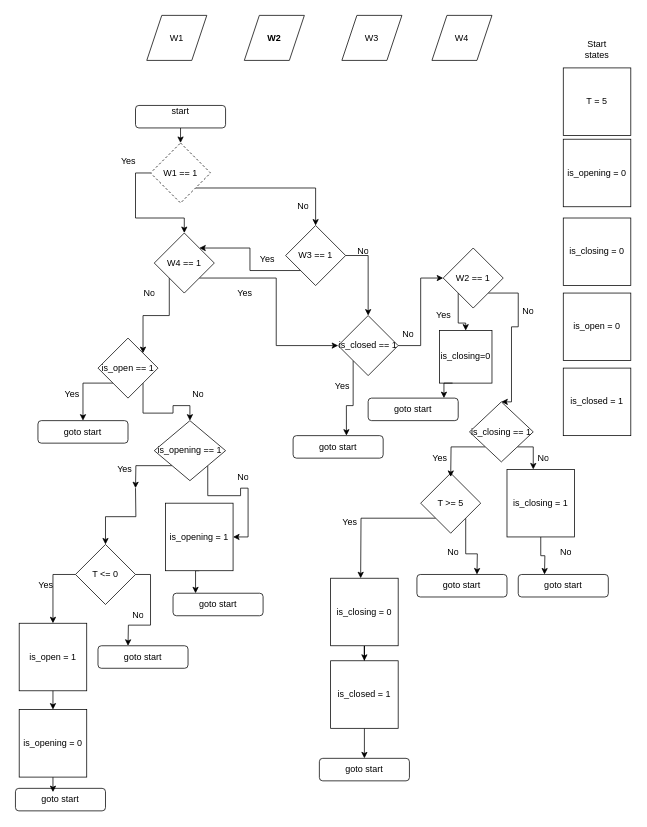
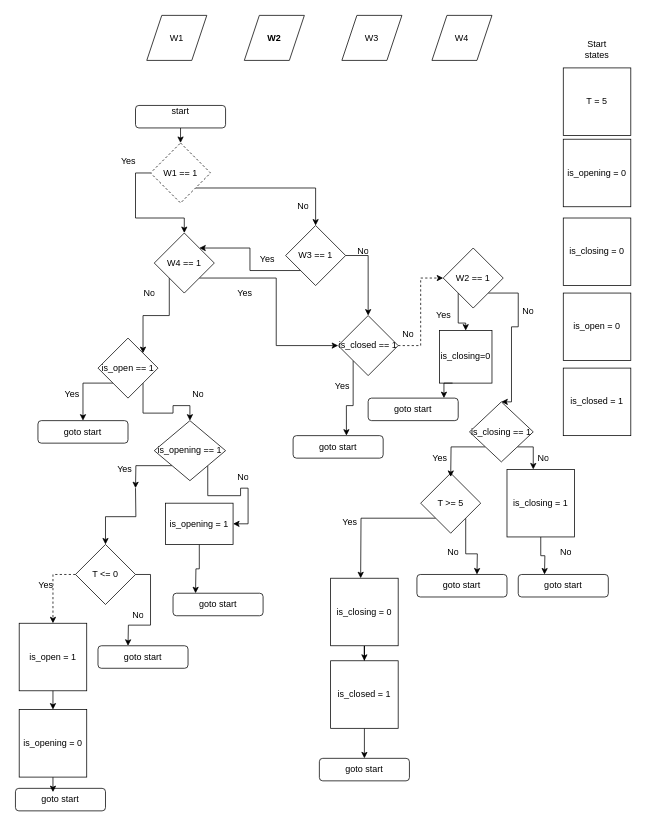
  <mxCell id="0" />
  <mxCell id="1" parent="0" />
  <mxCell id="2" style="edgeStyle=orthogonalEdgeStyle;rounded=0;orthogonalLoop=1;jettySize=auto;html=1;exitX=1;exitY=1;exitDx=0;exitDy=0;entryX=0.5;entryY=0;entryDx=0;entryDy=0;" edge="1" parent="1" source="4" target="15"><mxGeometry relative="1" as="geometry" /></mxCell>
  <mxCell id="3" style="edgeStyle=orthogonalEdgeStyle;rounded=0;orthogonalLoop=1;jettySize=auto;html=1;exitX=0;exitY=0.5;exitDx=0;exitDy=0;entryX=0.5;entryY=0;entryDx=0;entryDy=0;" edge="1" parent="1" source="4" target="64"><mxGeometry relative="1" as="geometry" /></mxCell>
  <mxCell id="4" value="W1 == 1" style="rhombus;whiteSpace=wrap;html=1;dashed=1;" vertex="1" parent="1"><mxGeometry x="200" y="190" width="80" height="80" as="geometry" /></mxCell>
  <mxCell id="5" value="W4" style="shape=parallelogram;perimeter=parallelogramPerimeter;whiteSpace=wrap;html=1;fixedSize=1;" vertex="1" parent="1"><mxGeometry x="575" y="20" width="80" height="60" as="geometry" /></mxCell>
  <mxCell id="6" value="W3" style="shape=parallelogram;perimeter=parallelogramPerimeter;whiteSpace=wrap;html=1;fixedSize=1;" vertex="1" parent="1"><mxGeometry x="455" y="20" width="80" height="60" as="geometry" /></mxCell>
  <mxCell id="7" value="W2" style="shape=parallelogram;perimeter=parallelogramPerimeter;whiteSpace=wrap;html=1;fixedSize=1;fontStyle=1" vertex="1" parent="1"><mxGeometry x="325" y="20" width="80" height="60" as="geometry" /></mxCell>
  <mxCell id="8" value="W1" style="shape=parallelogram;perimeter=parallelogramPerimeter;whiteSpace=wrap;html=1;fixedSize=1;" vertex="1" parent="1"><mxGeometry x="195" y="20" width="80" height="60" as="geometry" /></mxCell>
  <mxCell id="9" value="No" style="text;strokeColor=none;fillColor=none;align=left;verticalAlign=middle;spacingLeft=4;spacingRight=4;overflow=hidden;points=[[0,0.5],[1,0.5]];portConstraint=eastwest;rotatable=0;whiteSpace=wrap;html=1;" vertex="1" parent="1"><mxGeometry x="390" y="260" width="30" height="30" as="geometry" /></mxCell>
  <mxCell id="10" style="edgeStyle=orthogonalEdgeStyle;rounded=0;orthogonalLoop=1;jettySize=auto;html=1;exitX=0.5;exitY=1;exitDx=0;exitDy=0;entryX=0.5;entryY=0;entryDx=0;entryDy=0;" edge="1" parent="1" source="11"><mxGeometry relative="1" as="geometry"><mxPoint x="260" y="790" as="targetPoint" /></mxGeometry></mxCell>
- <mxCell id="11" value="is_opening = 1" style="whiteSpace=wrap;html=1;aspect=fixed;" vertex="1" parent="1"><mxGeometry x="220" y="670" width="90" height="90" as="geometry" /></mxCell>
+ <mxCell id="11" value="is_opening = 1" style="whiteSpace=wrap;html=1;aspect=fixed;" vertex="1" parent="1"><mxGeometry x="220" y="670" width="90" height="55" as="geometry" /></mxCell>
  <mxCell id="12" value="is_opening = 0" style="whiteSpace=wrap;html=1;aspect=fixed;" vertex="1" parent="1"><mxGeometry x="750" y="185" width="90" height="90" as="geometry" /></mxCell>
  <mxCell id="13" style="edgeStyle=orthogonalEdgeStyle;rounded=0;orthogonalLoop=1;jettySize=auto;html=1;exitX=1;exitY=0.5;exitDx=0;exitDy=0;" edge="1" parent="1" source="15" target="45"><mxGeometry relative="1" as="geometry" /></mxCell>
  <mxCell id="14" style="edgeStyle=orthogonalEdgeStyle;rounded=0;orthogonalLoop=1;jettySize=auto;html=1;exitX=0;exitY=1;exitDx=0;exitDy=0;entryX=1;entryY=0;entryDx=0;entryDy=0;" edge="1" parent="1" source="15" target="64"><mxGeometry relative="1" as="geometry" /></mxCell>
  <mxCell id="15" value="W3 == 1" style="rhombus;whiteSpace=wrap;html=1;" vertex="1" parent="1"><mxGeometry x="380" y="300" width="80" height="80" as="geometry" /></mxCell>
  <mxCell id="16" value="Yes" style="text;strokeColor=none;fillColor=none;align=left;verticalAlign=middle;spacingLeft=4;spacingRight=4;overflow=hidden;points=[[0,0.5],[1,0.5]];portConstraint=eastwest;rotatable=0;whiteSpace=wrap;html=1;" vertex="1" parent="1"><mxGeometry x="340" y="330" width="30" height="30" as="geometry" /></mxCell>
  <mxCell id="17" value="Start states" style="text;html=1;align=center;verticalAlign=middle;whiteSpace=wrap;rounded=0;" vertex="1" parent="1"><mxGeometry x="765" y="50" width="60" height="30" as="geometry" /></mxCell>
  <mxCell id="18" style="edgeStyle=orthogonalEdgeStyle;rounded=0;orthogonalLoop=1;jettySize=auto;html=1;exitX=1;exitY=1;exitDx=0;exitDy=0;entryX=0.75;entryY=0;entryDx=0;entryDy=0;" edge="1" parent="1" source="20"><mxGeometry relative="1" as="geometry"><mxPoint x="635" y="765" as="targetPoint" /></mxGeometry></mxCell>
  <mxCell id="19" style="edgeStyle=orthogonalEdgeStyle;rounded=0;orthogonalLoop=1;jettySize=auto;html=1;exitX=0;exitY=1;exitDx=0;exitDy=0;" edge="1" parent="1" source="20"><mxGeometry relative="1" as="geometry"><mxPoint x="480" y="770" as="targetPoint" /></mxGeometry></mxCell>
  <mxCell id="20" value="T &amp;gt;= 5" style="rhombus;whiteSpace=wrap;html=1;" vertex="1" parent="1"><mxGeometry x="560" y="630" width="80" height="80" as="geometry" /></mxCell>
  <mxCell id="21" value="Yes" style="text;strokeColor=none;fillColor=none;align=left;verticalAlign=middle;spacingLeft=4;spacingRight=4;overflow=hidden;points=[[0,0.5],[1,0.5]];portConstraint=eastwest;rotatable=0;whiteSpace=wrap;html=1;" vertex="1" parent="1"><mxGeometry x="155" y="200" width="30" height="30" as="geometry" /></mxCell>
  <mxCell id="22" style="edgeStyle=orthogonalEdgeStyle;rounded=0;orthogonalLoop=1;jettySize=auto;html=1;entryX=0.5;entryY=0;entryDx=0;entryDy=0;" edge="1" parent="1" target="25"><mxGeometry relative="1" as="geometry"><mxPoint x="180" y="650" as="sourcePoint" /></mxGeometry></mxCell>
- <mxCell id="23" style="edgeStyle=orthogonalEdgeStyle;rounded=0;orthogonalLoop=1;jettySize=auto;html=1;exitX=0;exitY=0.5;exitDx=0;exitDy=0;entryX=0.5;entryY=0;entryDx=0;entryDy=0;" edge="1" parent="1" source="25" target="40"><mxGeometry relative="1" as="geometry"><mxPoint x="75" y="825" as="targetPoint" /></mxGeometry></mxCell>
+ <mxCell id="23" style="edgeStyle=orthogonalEdgeStyle;rounded=0;orthogonalLoop=1;jettySize=auto;html=1;exitX=0;exitY=0.5;exitDx=0;exitDy=0;entryX=0.5;entryY=0;entryDx=0;entryDy=0;dashed=1;" edge="1" parent="1" source="25" target="40"><mxGeometry relative="1" as="geometry"><mxPoint x="75" y="825" as="targetPoint" /></mxGeometry></mxCell>
  <mxCell id="24" style="edgeStyle=orthogonalEdgeStyle;rounded=0;orthogonalLoop=1;jettySize=auto;html=1;exitX=1;exitY=0.5;exitDx=0;exitDy=0;" edge="1" parent="1" source="25"><mxGeometry relative="1" as="geometry"><mxPoint x="170" y="860" as="targetPoint" /></mxGeometry></mxCell>
  <mxCell id="25" value="T &amp;lt;= 0" style="rhombus;whiteSpace=wrap;html=1;" vertex="1" parent="1"><mxGeometry x="100" y="725" width="80" height="80" as="geometry" /></mxCell>
  <mxCell id="26" value="Yes" style="text;strokeColor=none;fillColor=none;align=left;verticalAlign=middle;spacingLeft=4;spacingRight=4;overflow=hidden;points=[[0,0.5],[1,0.5]];portConstraint=eastwest;rotatable=0;whiteSpace=wrap;html=1;" vertex="1" parent="1"><mxGeometry x="45" y="765" width="30" height="30" as="geometry" /></mxCell>
  <mxCell id="27" value="No" style="text;strokeColor=none;fillColor=none;align=left;verticalAlign=middle;spacingLeft=4;spacingRight=4;overflow=hidden;points=[[0,0.5],[1,0.5]];portConstraint=eastwest;rotatable=0;whiteSpace=wrap;html=1;" vertex="1" parent="1"><mxGeometry x="170" y="805" width="30" height="30" as="geometry" /></mxCell>
  <mxCell id="28" value="is_closing = 0" style="whiteSpace=wrap;html=1;aspect=fixed;" vertex="1" parent="1"><mxGeometry x="750" y="290" width="90" height="90" as="geometry" /></mxCell>
  <mxCell id="29" value="is_open = 0" style="whiteSpace=wrap;html=1;aspect=fixed;" vertex="1" parent="1"><mxGeometry x="750" y="390" width="90" height="90" as="geometry" /></mxCell>
  <mxCell id="30" value="is_closed = 1" style="whiteSpace=wrap;html=1;aspect=fixed;" vertex="1" parent="1"><mxGeometry x="750" y="490" width="90" height="90" as="geometry" /></mxCell>
  <mxCell id="31" style="edgeStyle=orthogonalEdgeStyle;rounded=0;orthogonalLoop=1;jettySize=auto;html=1;exitX=0;exitY=1;exitDx=0;exitDy=0;" edge="1" parent="1" source="33"><mxGeometry relative="1" as="geometry"><mxPoint x="110" y="560" as="targetPoint" /></mxGeometry></mxCell>
  <mxCell id="32" style="edgeStyle=orthogonalEdgeStyle;rounded=0;orthogonalLoop=1;jettySize=auto;html=1;exitX=1;exitY=1;exitDx=0;exitDy=0;entryX=0.5;entryY=0;entryDx=0;entryDy=0;" edge="1" parent="1" source="33" target="50"><mxGeometry relative="1" as="geometry"><mxPoint x="230" y="550" as="targetPoint" /></mxGeometry></mxCell>
  <mxCell id="33" value="is_open == 1" style="rhombus;whiteSpace=wrap;html=1;" vertex="1" parent="1"><mxGeometry x="130" y="450" width="80" height="80" as="geometry" /></mxCell>
  <mxCell id="34" value="Yes" style="text;strokeColor=none;fillColor=none;align=left;verticalAlign=middle;spacingLeft=4;spacingRight=4;overflow=hidden;points=[[0,0.5],[1,0.5]];portConstraint=eastwest;rotatable=0;whiteSpace=wrap;html=1;" vertex="1" parent="1"><mxGeometry x="80" y="510" width="30" height="30" as="geometry" /></mxCell>
  <mxCell id="35" value="No" style="text;strokeColor=none;fillColor=none;align=left;verticalAlign=middle;spacingLeft=4;spacingRight=4;overflow=hidden;points=[[0,0.5],[1,0.5]];portConstraint=eastwest;rotatable=0;whiteSpace=wrap;html=1;" vertex="1" parent="1"><mxGeometry x="250" y="510" width="30" height="30" as="geometry" /></mxCell>
  <mxCell id="36" style="edgeStyle=orthogonalEdgeStyle;rounded=0;orthogonalLoop=1;jettySize=auto;html=1;exitX=0.5;exitY=1;exitDx=0;exitDy=0;entryX=0.5;entryY=0;entryDx=0;entryDy=0;" edge="1" parent="1" source="37" target="4"><mxGeometry relative="1" as="geometry" /></mxCell>
  <mxCell id="37" value="&lt;div&gt;start&lt;/div&gt;&lt;div&gt;&lt;br&gt;&lt;/div&gt;" style="rounded=1;whiteSpace=wrap;html=1;" vertex="1" parent="1"><mxGeometry x="180" y="140" width="120" height="30" as="geometry" /></mxCell>
  <mxCell id="38" value="goto start" style="rounded=1;whiteSpace=wrap;html=1;" vertex="1" parent="1"><mxGeometry x="50" y="560" width="120" height="30" as="geometry" /></mxCell>
  <mxCell id="39" style="edgeStyle=orthogonalEdgeStyle;rounded=0;orthogonalLoop=1;jettySize=auto;html=1;exitX=0.5;exitY=1;exitDx=0;exitDy=0;entryX=0.5;entryY=0;entryDx=0;entryDy=0;" edge="1" parent="1"><mxGeometry relative="1" as="geometry"><mxPoint x="70" y="915" as="sourcePoint" /><mxPoint x="70" y="945" as="targetPoint" /></mxGeometry></mxCell>
  <mxCell id="40" value="is_open = 1" style="whiteSpace=wrap;html=1;aspect=fixed;" vertex="1" parent="1"><mxGeometry x="25" y="830" width="90" height="90" as="geometry" /></mxCell>
  <mxCell id="41" value="goto start" style="rounded=1;whiteSpace=wrap;html=1;" vertex="1" parent="1"><mxGeometry x="20" y="1050" width="120" height="30" as="geometry" /></mxCell>
  <mxCell id="42" value="goto start" style="rounded=1;whiteSpace=wrap;html=1;" vertex="1" parent="1"><mxGeometry x="555" y="765" width="120" height="30" as="geometry" /></mxCell>
  <mxCell id="43" style="edgeStyle=orthogonalEdgeStyle;rounded=0;orthogonalLoop=1;jettySize=auto;html=1;exitX=0;exitY=1;exitDx=0;exitDy=0;entryX=0.592;entryY=0;entryDx=0;entryDy=0;entryPerimeter=0;" edge="1" parent="1" source="45" target="61"><mxGeometry relative="1" as="geometry"><mxPoint x="460" y="560" as="targetPoint" /></mxGeometry></mxCell>
- <mxCell id="44" style="edgeStyle=orthogonalEdgeStyle;rounded=0;orthogonalLoop=1;jettySize=auto;html=1;exitX=1;exitY=0.5;exitDx=0;exitDy=0;entryX=0;entryY=0.5;entryDx=0;entryDy=0;" edge="1" parent="1" source="45" target="80"><mxGeometry relative="1" as="geometry" /></mxCell>
+ <mxCell id="44" style="edgeStyle=orthogonalEdgeStyle;rounded=0;orthogonalLoop=1;jettySize=auto;html=1;exitX=1;exitY=0.5;exitDx=0;exitDy=0;entryX=0;entryY=0.5;entryDx=0;entryDy=0;dashed=1;" edge="1" parent="1" source="45" target="80"><mxGeometry relative="1" as="geometry" /></mxCell>
  <mxCell id="45" value="is_closed == 1" style="rhombus;whiteSpace=wrap;html=1;" vertex="1" parent="1"><mxGeometry x="450" y="420" width="80" height="80" as="geometry" /></mxCell>
  <mxCell id="46" value="Yes" style="text;strokeColor=none;fillColor=none;align=left;verticalAlign=middle;spacingLeft=4;spacingRight=4;overflow=hidden;points=[[0,0.5],[1,0.5]];portConstraint=eastwest;rotatable=0;whiteSpace=wrap;html=1;" vertex="1" parent="1"><mxGeometry x="440" y="500" width="30" height="30" as="geometry" /></mxCell>
  <mxCell id="47" value="No" style="text;strokeColor=none;fillColor=none;align=left;verticalAlign=middle;spacingLeft=4;spacingRight=4;overflow=hidden;points=[[0,0.5],[1,0.5]];portConstraint=eastwest;rotatable=0;whiteSpace=wrap;html=1;" vertex="1" parent="1"><mxGeometry x="740" y="720" width="30" height="30" as="geometry" /></mxCell>
  <mxCell id="48" style="edgeStyle=orthogonalEdgeStyle;rounded=0;orthogonalLoop=1;jettySize=auto;html=1;exitX=0;exitY=1;exitDx=0;exitDy=0;" edge="1" parent="1" source="50"><mxGeometry relative="1" as="geometry"><mxPoint x="180" y="650" as="targetPoint" /></mxGeometry></mxCell>
  <mxCell id="49" style="edgeStyle=orthogonalEdgeStyle;rounded=0;orthogonalLoop=1;jettySize=auto;html=1;exitX=1;exitY=1;exitDx=0;exitDy=0;entryX=1;entryY=0.5;entryDx=0;entryDy=0;" edge="1" parent="1" source="50" target="11"><mxGeometry relative="1" as="geometry"><mxPoint x="320" y="640" as="targetPoint" /></mxGeometry></mxCell>
  <mxCell id="50" value="is_opening == 1" style="rhombus;whiteSpace=wrap;html=1;" vertex="1" parent="1"><mxGeometry x="205" y="560" width="95" height="80" as="geometry" /></mxCell>
  <mxCell id="51" value="Yes" style="text;strokeColor=none;fillColor=none;align=left;verticalAlign=middle;spacingLeft=4;spacingRight=4;overflow=hidden;points=[[0,0.5],[1,0.5]];portConstraint=eastwest;rotatable=0;whiteSpace=wrap;html=1;" vertex="1" parent="1"><mxGeometry x="150" y="610" width="30" height="30" as="geometry" /></mxCell>
  <mxCell id="52" value="No" style="text;strokeColor=none;fillColor=none;align=left;verticalAlign=middle;spacingLeft=4;spacingRight=4;overflow=hidden;points=[[0,0.5],[1,0.5]];portConstraint=eastwest;rotatable=0;whiteSpace=wrap;html=1;" vertex="1" parent="1"><mxGeometry x="310" y="620" width="30" height="30" as="geometry" /></mxCell>
  <mxCell id="53" value="goto start" style="rounded=1;whiteSpace=wrap;html=1;" vertex="1" parent="1"><mxGeometry x="230" y="790" width="120" height="30" as="geometry" /></mxCell>
  <mxCell id="54" value="" style="edgeStyle=orthogonalEdgeStyle;rounded=0;orthogonalLoop=1;jettySize=auto;html=1;" edge="1" parent="1" source="55"><mxGeometry relative="1" as="geometry"><mxPoint x="70" y="1055" as="targetPoint" /></mxGeometry></mxCell>
  <mxCell id="55" value="is_opening = 0" style="whiteSpace=wrap;html=1;aspect=fixed;" vertex="1" parent="1"><mxGeometry x="25" y="945" width="90" height="90" as="geometry" /></mxCell>
  <mxCell id="56" style="edgeStyle=orthogonalEdgeStyle;rounded=0;orthogonalLoop=1;jettySize=auto;html=1;exitX=0;exitY=1;exitDx=0;exitDy=0;" edge="1" parent="1" source="58"><mxGeometry relative="1" as="geometry"><mxPoint x="600" y="635" as="targetPoint" /></mxGeometry></mxCell>
  <mxCell id="57" style="edgeStyle=orthogonalEdgeStyle;rounded=0;orthogonalLoop=1;jettySize=auto;html=1;exitX=1;exitY=1;exitDx=0;exitDy=0;" edge="1" parent="1" source="58"><mxGeometry relative="1" as="geometry"><mxPoint x="710" y="625" as="targetPoint" /></mxGeometry></mxCell>
  <mxCell id="58" value="is_closing == 1" style="rhombus;whiteSpace=wrap;html=1;" vertex="1" parent="1"><mxGeometry x="625" y="535" width="85" height="80" as="geometry" /></mxCell>
  <mxCell id="59" value="Yes" style="text;strokeColor=none;fillColor=none;align=left;verticalAlign=middle;spacingLeft=4;spacingRight=4;overflow=hidden;points=[[0,0.5],[1,0.5]];portConstraint=eastwest;rotatable=0;whiteSpace=wrap;html=1;" vertex="1" parent="1"><mxGeometry x="570" y="595" width="30" height="30" as="geometry" /></mxCell>
  <mxCell id="60" value="No" style="text;strokeColor=none;fillColor=none;align=left;verticalAlign=middle;spacingLeft=4;spacingRight=4;overflow=hidden;points=[[0,0.5],[1,0.5]];portConstraint=eastwest;rotatable=0;whiteSpace=wrap;html=1;" vertex="1" parent="1"><mxGeometry x="710" y="595" width="30" height="30" as="geometry" /></mxCell>
  <mxCell id="61" value="goto start" style="rounded=1;whiteSpace=wrap;html=1;" vertex="1" parent="1"><mxGeometry x="390" y="580" width="120" height="30" as="geometry" /></mxCell>
  <mxCell id="62" style="edgeStyle=orthogonalEdgeStyle;rounded=0;orthogonalLoop=1;jettySize=auto;html=1;exitX=0;exitY=1;exitDx=0;exitDy=0;entryX=1;entryY=0;entryDx=0;entryDy=0;" edge="1" parent="1" source="64" target="33"><mxGeometry relative="1" as="geometry" /></mxCell>
  <mxCell id="63" style="edgeStyle=orthogonalEdgeStyle;rounded=0;orthogonalLoop=1;jettySize=auto;html=1;exitX=1;exitY=1;exitDx=0;exitDy=0;entryX=0;entryY=0.5;entryDx=0;entryDy=0;" edge="1" parent="1" source="64" target="45"><mxGeometry relative="1" as="geometry" /></mxCell>
  <mxCell id="64" value="W4 == 1" style="rhombus;whiteSpace=wrap;html=1;" vertex="1" parent="1"><mxGeometry x="205" y="310" width="80" height="80" as="geometry" /></mxCell>
  <mxCell id="65" value="Yes" style="text;strokeColor=none;fillColor=none;align=left;verticalAlign=middle;spacingLeft=4;spacingRight=4;overflow=hidden;points=[[0,0.5],[1,0.5]];portConstraint=eastwest;rotatable=0;whiteSpace=wrap;html=1;" vertex="1" parent="1"><mxGeometry x="310" y="380" width="30" height="20" as="geometry" /></mxCell>
  <mxCell id="66" value="No" style="text;strokeColor=none;fillColor=none;align=left;verticalAlign=middle;spacingLeft=4;spacingRight=4;overflow=hidden;points=[[0,0.5],[1,0.5]];portConstraint=eastwest;rotatable=0;whiteSpace=wrap;html=1;" vertex="1" parent="1"><mxGeometry x="185" y="375" width="30" height="30" as="geometry" /></mxCell>
  <mxCell id="67" style="edgeStyle=orthogonalEdgeStyle;rounded=0;orthogonalLoop=1;jettySize=auto;html=1;exitX=0.5;exitY=1;exitDx=0;exitDy=0;entryX=0.5;entryY=0;entryDx=0;entryDy=0;" edge="1" parent="1" source="68"><mxGeometry relative="1" as="geometry"><mxPoint x="725" y="765" as="targetPoint" /></mxGeometry></mxCell>
  <mxCell id="68" value="is_closing = 1" style="whiteSpace=wrap;html=1;aspect=fixed;" vertex="1" parent="1"><mxGeometry x="675" y="625" width="90" height="90" as="geometry" /></mxCell>
  <mxCell id="69" value="No" style="text;strokeColor=none;fillColor=none;align=left;verticalAlign=middle;spacingLeft=4;spacingRight=4;overflow=hidden;points=[[0,0.5],[1,0.5]];portConstraint=eastwest;rotatable=0;whiteSpace=wrap;html=1;" vertex="1" parent="1"><mxGeometry x="590" y="720" width="30" height="30" as="geometry" /></mxCell>
  <mxCell id="70" value="Yes" style="text;strokeColor=none;fillColor=none;align=left;verticalAlign=middle;spacingLeft=4;spacingRight=4;overflow=hidden;points=[[0,0.5],[1,0.5]];portConstraint=eastwest;rotatable=0;whiteSpace=wrap;html=1;" vertex="1" parent="1"><mxGeometry x="450" y="680" width="30" height="30" as="geometry" /></mxCell>
  <mxCell id="71" value="goto start" style="rounded=1;whiteSpace=wrap;html=1;" vertex="1" parent="1"><mxGeometry x="690" y="765" width="120" height="30" as="geometry" /></mxCell>
  <mxCell id="72" value="T = 5" style="whiteSpace=wrap;html=1;aspect=fixed;" vertex="1" parent="1"><mxGeometry x="750" y="90" width="90" height="90" as="geometry" /></mxCell>
  <mxCell id="73" style="edgeStyle=orthogonalEdgeStyle;rounded=0;orthogonalLoop=1;jettySize=auto;html=1;entryX=0.5;entryY=0;entryDx=0;entryDy=0;" edge="1" parent="1" source="74" target="76"><mxGeometry relative="1" as="geometry" /></mxCell>
  <mxCell id="74" value="is_closing = 0" style="whiteSpace=wrap;html=1;aspect=fixed;" vertex="1" parent="1"><mxGeometry x="440" y="770" width="90" height="90" as="geometry" /></mxCell>
  <mxCell id="75" style="edgeStyle=orthogonalEdgeStyle;rounded=0;orthogonalLoop=1;jettySize=auto;html=1;exitX=0.5;exitY=1;exitDx=0;exitDy=0;" edge="1" parent="1" source="76" target="77"><mxGeometry relative="1" as="geometry" /></mxCell>
  <mxCell id="76" value="is_closed = 1" style="whiteSpace=wrap;html=1;aspect=fixed;" vertex="1" parent="1"><mxGeometry x="440" y="880" width="90" height="90" as="geometry" /></mxCell>
  <mxCell id="77" value="goto start" style="rounded=1;whiteSpace=wrap;html=1;" vertex="1" parent="1"><mxGeometry x="425" y="1010" width="120" height="30" as="geometry" /></mxCell>
  <mxCell id="78" style="edgeStyle=orthogonalEdgeStyle;rounded=0;orthogonalLoop=1;jettySize=auto;html=1;exitX=1;exitY=1;exitDx=0;exitDy=0;entryX=0.5;entryY=0;entryDx=0;entryDy=0;" edge="1" parent="1" source="80" target="58"><mxGeometry relative="1" as="geometry"><mxPoint x="680" y="460" as="targetPoint" /><Array as="points"><mxPoint x="690" y="390" /><mxPoint x="690" y="435" /><mxPoint x="681" y="435" /><mxPoint x="681" y="535" /></Array></mxGeometry></mxCell>
  <mxCell id="79" style="edgeStyle=orthogonalEdgeStyle;rounded=0;orthogonalLoop=1;jettySize=auto;html=1;exitX=0;exitY=1;exitDx=0;exitDy=0;entryX=0.5;entryY=0;entryDx=0;entryDy=0;" edge="1" parent="1" source="80" target="86"><mxGeometry relative="1" as="geometry" /></mxCell>
  <mxCell id="80" value="W2 == 1" style="rhombus;whiteSpace=wrap;html=1;" vertex="1" parent="1"><mxGeometry x="590" y="330" width="80" height="80" as="geometry" /></mxCell>
  <mxCell id="81" value="Yes" style="text;strokeColor=none;fillColor=none;align=left;verticalAlign=middle;spacingLeft=4;spacingRight=4;overflow=hidden;points=[[0,0.5],[1,0.5]];portConstraint=eastwest;rotatable=0;whiteSpace=wrap;html=1;" vertex="1" parent="1"><mxGeometry x="575" y="405" width="30" height="30" as="geometry" /></mxCell>
  <mxCell id="82" value="No" style="text;strokeColor=none;fillColor=none;align=left;verticalAlign=middle;spacingLeft=4;spacingRight=4;overflow=hidden;points=[[0,0.5],[1,0.5]];portConstraint=eastwest;rotatable=0;whiteSpace=wrap;html=1;" vertex="1" parent="1"><mxGeometry x="690" y="400" width="30" height="30" as="geometry" /></mxCell>
  <mxCell id="83" value="goto start" style="rounded=1;whiteSpace=wrap;html=1;" vertex="1" parent="1"><mxGeometry x="490" y="530" width="120" height="30" as="geometry" /></mxCell>
  <mxCell id="84" value="No" style="text;strokeColor=none;fillColor=none;align=left;verticalAlign=middle;spacingLeft=4;spacingRight=4;overflow=hidden;points=[[0,0.5],[1,0.5]];portConstraint=eastwest;rotatable=0;whiteSpace=wrap;html=1;" vertex="1" parent="1"><mxGeometry x="530" y="430" width="30" height="30" as="geometry" /></mxCell>
  <mxCell id="85" value="No" style="text;strokeColor=none;fillColor=none;align=left;verticalAlign=middle;spacingLeft=4;spacingRight=4;overflow=hidden;points=[[0,0.5],[1,0.5]];portConstraint=eastwest;rotatable=0;whiteSpace=wrap;html=1;" vertex="1" parent="1"><mxGeometry x="470" y="320" width="30" height="30" as="geometry" /></mxCell>
  <mxCell id="86" value="is_closing=0" style="whiteSpace=wrap;html=1;aspect=fixed;" vertex="1" parent="1"><mxGeometry x="585" y="440" width="70" height="70" as="geometry" /></mxCell>
  <mxCell id="87" style="edgeStyle=orthogonalEdgeStyle;rounded=0;orthogonalLoop=1;jettySize=auto;html=1;exitX=0.25;exitY=1;exitDx=0;exitDy=0;" edge="1" parent="1" source="86" target="83"><mxGeometry relative="1" as="geometry"><mxPoint x="591" y="527" as="targetPoint" /><Array as="points"><mxPoint x="591" y="510" /></Array></mxGeometry></mxCell>
  <mxCell id="88" value="goto start" style="rounded=1;whiteSpace=wrap;html=1;" vertex="1" parent="1"><mxGeometry x="130" y="860" width="120" height="30" as="geometry" /></mxCell>
